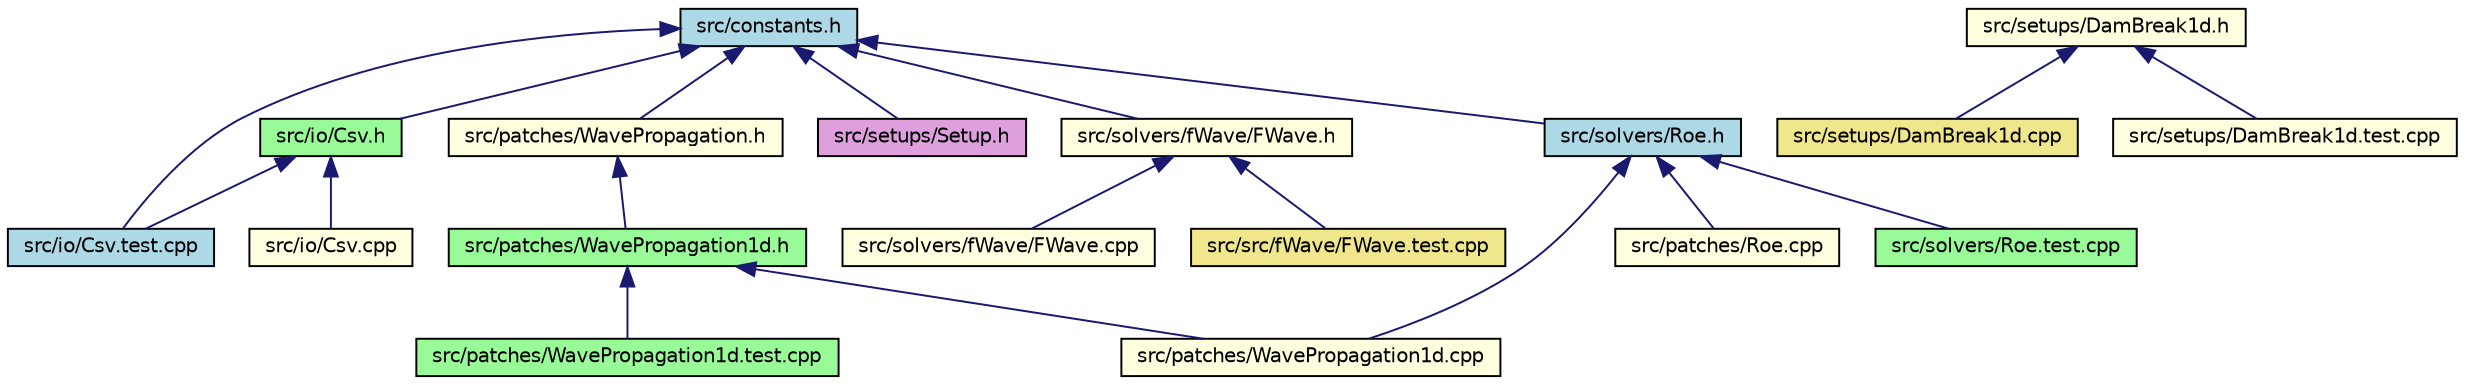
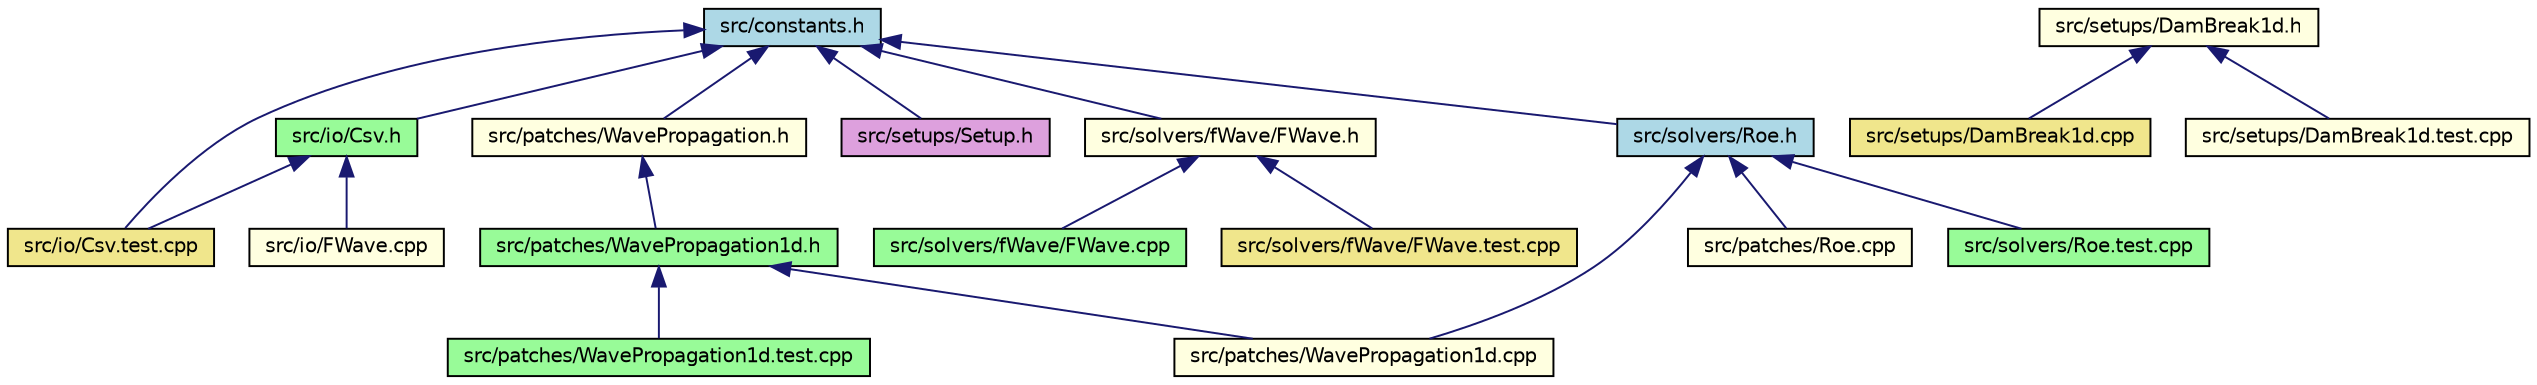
  digraph {
    fontname="DejaVu Sans"
    node [color=black fillcolor=lightyellow fontname="DejaVu Sans" fontsize=10 shape=record style=filled]
    edge [color=midnightblue dir=back fontname="DejaVu Sans" fontsize=10 labelfontname=Helvetica labelfontsize=10 style=solid]
    n1 [fillcolor=lightblue fontcolor=black height=0.2 label="src/constants.h" width=0.4]
    n2 [fillcolor=palegreen height=0.2 label="src/io/Csv.h" width=0.4]
-   n3 [fillcolor=lightblue height=0.2 label="src/io/Csv.test.cpp" width=0.4]
+   n3 [fillcolor=khaki height=0.2 label="src/io/Csv.test.cpp" width=0.4]
    n4 [height=0.2 label="src/patches/WavePropagation.h" width=0.4]
    n5 [fillcolor=plum height=0.2 label="src/setups/Setup.h" width=0.4]
    n6 [height=0.2 label="src/solvers/fWave/FWave.h" width=0.4]
    n7 [fillcolor=lightblue height=0.2 label="src/solvers/Roe.h" width=0.4]
-   n8 [height=0.2 label="src/io/Csv.cpp" width=0.4]
+   n8 [height=0.2 label="src/io/FWave.cpp" width=0.4]
    n9 [fillcolor=palegreen height=0.2 label="src/patches/WavePropagation1d.h" width=0.4]
-   n10 [height=0.2 label="src/solvers/fWave/FWave.cpp" width=0.4]
-   n11 [fillcolor=khaki height=0.2 label="src/src/fWave/FWave.test.cpp" width=0.4]
+   n10 [fillcolor=palegreen height=0.2 label="src/solvers/fWave/FWave.cpp" width=0.4]
+   n11 [fillcolor=khaki height=0.2 label="src/solvers/fWave/FWave.test.cpp" width=0.4]
    n12 [height=0.2 label="src/patches/WavePropagation1d.cpp" width=0.4]
    n13 [height=0.2 label="src/patches/Roe.cpp" width=0.4]
    n14 [fillcolor=palegreen height=0.2 label="src/solvers/Roe.test.cpp" width=0.4]
    n15 [fillcolor=palegreen height=0.2 label="src/patches/WavePropagation1d.test.cpp" width=0.4]
    n16 [height=0.2 label="src/setups/DamBreak1d.h" width=0.4]
    n17 [fillcolor=khaki height=0.2 label="src/setups/DamBreak1d.cpp" width=0.4]
    n18 [height=0.2 label="src/setups/DamBreak1d.test.cpp" width=0.4]
    n1 -> n2
    n1 -> n3
    n1 -> n4
    n1 -> n5
    n1 -> n6
    n1 -> n7
    n2 -> n3
    n2 -> n8
    n4 -> n9
    n6 -> n10
    n6 -> n11
    n7 -> n12
    n7 -> n13
    n7 -> n14
    n9 -> n12
    n9 -> n15
    n16 -> n17
    n16 -> n18
  }
